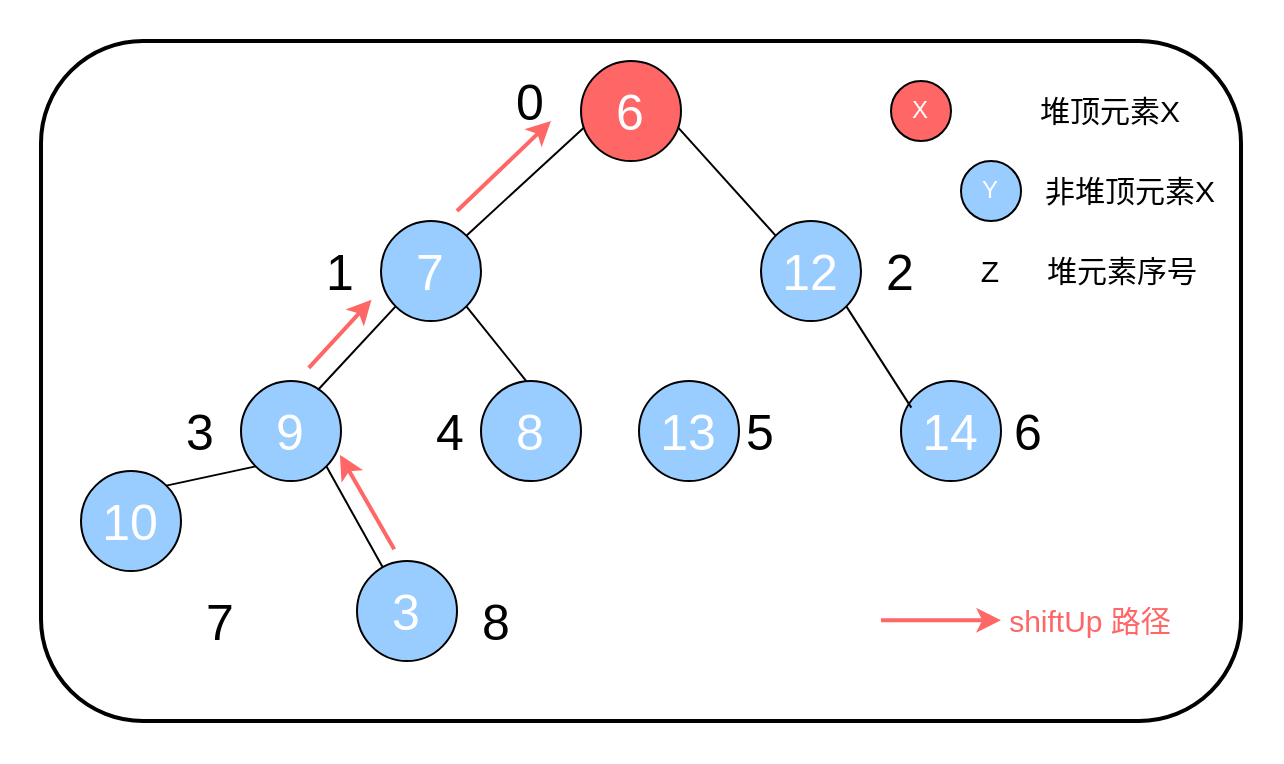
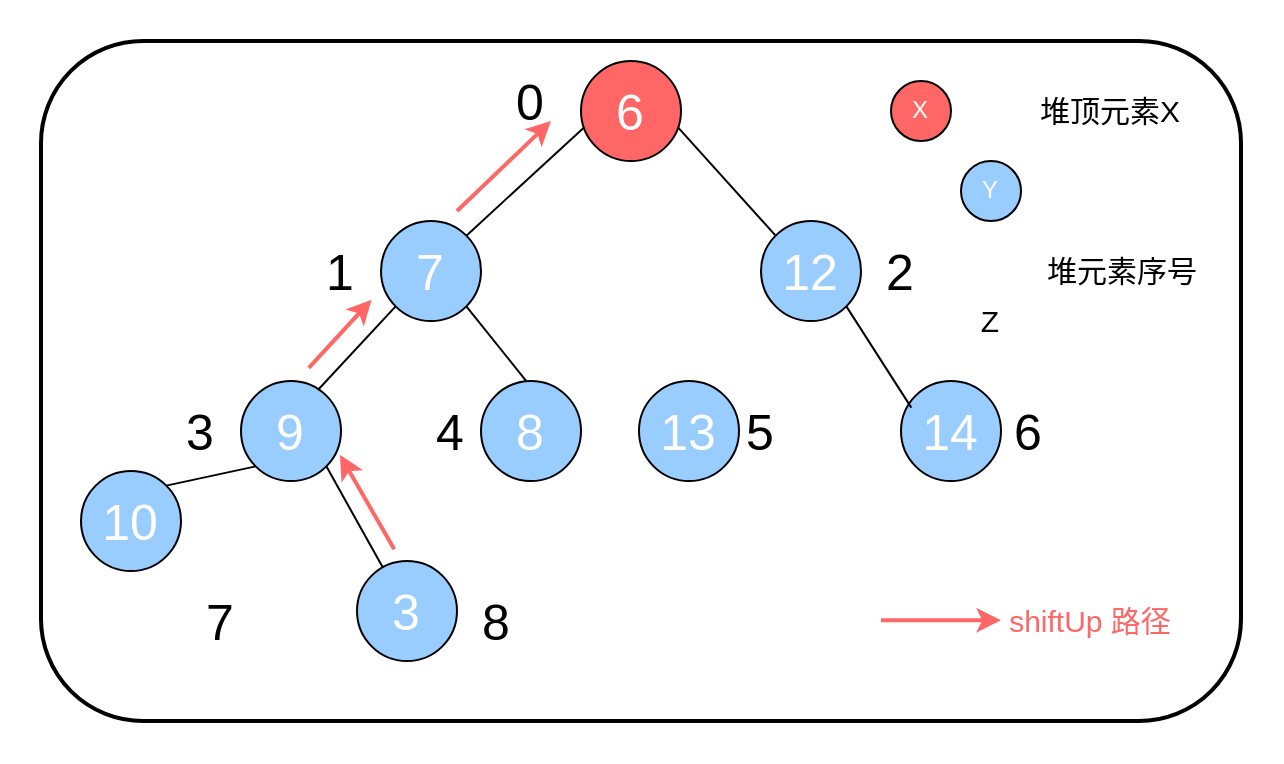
  <mxCell id="0" />
  <mxCell id="1" parent="0" />
  <mxCell id="2" value="" style="rounded=1;whiteSpace=wrap;html=1;fillColor=none;strokeWidth=2;" vertex="1" parent="1"><mxGeometry x="20" y="20" width="600" height="340" as="geometry" /></mxCell>
  <mxCell id="3" value="&lt;font style=&quot;font-size: 25px&quot; color=&quot;#ffffff&quot;&gt;6&lt;/font&gt;" style="ellipse;whiteSpace=wrap;html=1;aspect=fixed;fillColor=#FF6666;" vertex="1" parent="1"><mxGeometry x="290" y="30" width="50" height="50" as="geometry" /></mxCell>
  <mxCell id="4" value="&lt;font style=&quot;font-size: 25px&quot; color=&quot;#ffffff&quot;&gt;7&lt;/font&gt;" style="ellipse;whiteSpace=wrap;html=1;aspect=fixed;fillColor=#99CCFF;" vertex="1" parent="1"><mxGeometry x="190" y="110" width="50" height="50" as="geometry" /></mxCell>
  <mxCell id="5" value="&lt;font style=&quot;font-size: 25px&quot; color=&quot;#ffffff&quot;&gt;12&lt;/font&gt;" style="ellipse;whiteSpace=wrap;html=1;aspect=fixed;fillColor=#99CCFF;" vertex="1" parent="1"><mxGeometry x="380" y="110" width="50" height="50" as="geometry" /></mxCell>
  <mxCell id="6" value="&lt;font style=&quot;font-size: 25px&quot; color=&quot;#ffffff&quot;&gt;9&lt;/font&gt;" style="ellipse;whiteSpace=wrap;html=1;aspect=fixed;fillColor=#99CCFF;" vertex="1" parent="1"><mxGeometry x="120" y="190" width="50" height="50" as="geometry" /></mxCell>
  <mxCell id="7" value="&lt;font style=&quot;font-size: 25px&quot; color=&quot;#ffffff&quot;&gt;8&lt;/font&gt;" style="ellipse;whiteSpace=wrap;html=1;aspect=fixed;fillColor=#99CCFF;" vertex="1" parent="1"><mxGeometry x="240" y="190" width="50" height="50" as="geometry" /></mxCell>
  <mxCell id="8" value="&lt;font style=&quot;font-size: 25px&quot; color=&quot;#ffffff&quot;&gt;13&lt;/font&gt;" style="ellipse;whiteSpace=wrap;html=1;aspect=fixed;fillColor=#99CCFF;" vertex="1" parent="1"><mxGeometry x="319" y="190" width="50" height="50" as="geometry" /></mxCell>
  <mxCell id="9" value="&lt;font style=&quot;font-size: 25px&quot; color=&quot;#ffffff&quot;&gt;14&lt;/font&gt;" style="ellipse;whiteSpace=wrap;html=1;aspect=fixed;fillColor=#99CCFF;" vertex="1" parent="1"><mxGeometry x="450" y="190" width="50" height="50" as="geometry" /></mxCell>
  <mxCell id="10" value="&lt;font style=&quot;font-size: 25px&quot; color=&quot;#ffffff&quot;&gt;10&lt;/font&gt;" style="ellipse;whiteSpace=wrap;html=1;aspect=fixed;fillColor=#99CCFF;" vertex="1" parent="1"><mxGeometry x="40" y="235" width="50" height="50" as="geometry" /></mxCell>
  <mxCell id="11" value="" style="endArrow=none;html=1;entryX=0.025;entryY=0.669;entryDx=0;entryDy=0;entryPerimeter=0;exitX=1;exitY=0;exitDx=0;exitDy=0;" edge="1" parent="1" source="4" target="3"><mxGeometry width="50" height="50" relative="1" as="geometry"><mxPoint x="240" y="110" as="sourcePoint" /><mxPoint x="290" y="60" as="targetPoint" /></mxGeometry></mxCell>
  <mxCell id="12" value="" style="endArrow=none;html=1;entryX=0;entryY=0;entryDx=0;entryDy=0;exitX=0.97;exitY=0.663;exitDx=0;exitDy=0;exitPerimeter=0;" edge="1" parent="1" source="3" target="5"><mxGeometry width="50" height="50" relative="1" as="geometry"><mxPoint x="349.998" y="53.872" as="sourcePoint" /><mxPoint x="418.57" y="-10" as="targetPoint" /></mxGeometry></mxCell>
  <mxCell id="13" value="" style="endArrow=none;html=1;entryX=0;entryY=1;entryDx=0;entryDy=0;exitX=0.769;exitY=0.09;exitDx=0;exitDy=0;exitPerimeter=0;" edge="1" parent="1" source="6" target="4"><mxGeometry width="50" height="50" relative="1" as="geometry"><mxPoint x="99.998" y="183.872" as="sourcePoint" /><mxPoint x="168.57" y="120" as="targetPoint" /></mxGeometry></mxCell>
  <mxCell id="14" value="" style="endArrow=none;html=1;entryX=0;entryY=1;entryDx=0;entryDy=0;exitX=1;exitY=0;exitDx=0;exitDy=0;" edge="1" parent="1" source="10" target="6"><mxGeometry width="50" height="50" relative="1" as="geometry"><mxPoint x="50" y="241.82" as="sourcePoint" /><mxPoint x="88.872" y="199.998" as="targetPoint" /></mxGeometry></mxCell>
  <mxCell id="15" value="" style="endArrow=none;html=1;entryX=0.103;entryY=0.266;entryDx=0;entryDy=0;exitX=1;exitY=1;exitDx=0;exitDy=0;entryPerimeter=0;" edge="1" parent="1" source="5" target="9"><mxGeometry width="50" height="50" relative="1" as="geometry"><mxPoint x="460" y="140" as="sourcePoint" /><mxPoint x="518.822" y="204.172" as="targetPoint" /></mxGeometry></mxCell>
  <mxCell id="16" value="" style="endArrow=none;html=1;entryX=1;entryY=1;entryDx=0;entryDy=0;exitX=0.451;exitY=-0.002;exitDx=0;exitDy=0;exitPerimeter=0;" edge="1" parent="1" source="7" target="4"><mxGeometry width="50" height="50" relative="1" as="geometry"><mxPoint x="290.002" y="190.002" as="sourcePoint" /><mxPoint x="265.358" y="145.358" as="targetPoint" /></mxGeometry></mxCell>
  <mxCell id="17" value="&lt;font color=&quot;#ffffff&quot;&gt;X&lt;/font&gt;" style="ellipse;whiteSpace=wrap;html=1;aspect=fixed;fillColor=#FF6666;" vertex="1" parent="1"><mxGeometry x="445" y="40" width="30" height="30" as="geometry" /></mxCell>
  <mxCell id="18" value="&lt;font style=&quot;font-size: 15px&quot;&gt;堆顶元素X&lt;/font&gt;" style="text;html=1;strokeColor=none;fillColor=none;align=center;verticalAlign=middle;whiteSpace=wrap;rounded=0;" vertex="1" parent="1"><mxGeometry x="510" y="45" width="90" height="20" as="geometry" /></mxCell>
  <mxCell id="19" value="&lt;font color=&quot;#ffffff&quot;&gt;Y&lt;/font&gt;" style="ellipse;whiteSpace=wrap;html=1;aspect=fixed;fillColor=#99CCFF;" vertex="1" parent="1"><mxGeometry x="480" y="80" width="30" height="30" as="geometry" /></mxCell>
- <mxCell id="20" value="&lt;font style=&quot;font-size: 15px&quot;&gt;非堆顶元素X&lt;/font&gt;" style="text;html=1;strokeColor=none;fillColor=none;align=center;verticalAlign=middle;whiteSpace=wrap;rounded=0;" vertex="1" parent="1"><mxGeometry x="520" y="85" width="90" height="20" as="geometry" /></mxCell>
  <mxCell id="21" value="&lt;font style=&quot;font-size: 25px&quot;&gt;0&lt;/font&gt;" style="text;html=1;strokeColor=none;fillColor=none;align=center;verticalAlign=middle;whiteSpace=wrap;rounded=0;" vertex="1" parent="1"><mxGeometry x="245" y="40" width="40" height="20" as="geometry" /></mxCell>
  <mxCell id="22" value="&lt;font style=&quot;font-size: 25px&quot;&gt;1&lt;/font&gt;" style="text;html=1;strokeColor=none;fillColor=none;align=center;verticalAlign=middle;whiteSpace=wrap;rounded=0;" vertex="1" parent="1"><mxGeometry x="150" y="125" width="40" height="20" as="geometry" /></mxCell>
  <mxCell id="23" value="&lt;font style=&quot;font-size: 25px&quot;&gt;2&lt;/font&gt;" style="text;html=1;strokeColor=none;fillColor=none;align=center;verticalAlign=middle;whiteSpace=wrap;rounded=0;" vertex="1" parent="1"><mxGeometry x="430" y="125" width="40" height="20" as="geometry" /></mxCell>
  <mxCell id="24" value="&lt;font style=&quot;font-size: 25px&quot;&gt;3&lt;/font&gt;" style="text;html=1;strokeColor=none;fillColor=none;align=center;verticalAlign=middle;whiteSpace=wrap;rounded=0;" vertex="1" parent="1"><mxGeometry x="80" y="205" width="40" height="20" as="geometry" /></mxCell>
  <mxCell id="25" value="&lt;font style=&quot;font-size: 25px&quot;&gt;4&lt;/font&gt;" style="text;html=1;strokeColor=none;fillColor=none;align=center;verticalAlign=middle;whiteSpace=wrap;rounded=0;" vertex="1" parent="1"><mxGeometry x="205" y="205" width="40" height="20" as="geometry" /></mxCell>
  <mxCell id="26" value="&lt;font style=&quot;font-size: 25px&quot;&gt;5&lt;/font&gt;" style="text;html=1;strokeColor=none;fillColor=none;align=center;verticalAlign=middle;whiteSpace=wrap;rounded=0;" vertex="1" parent="1"><mxGeometry x="360" y="205" width="40" height="20" as="geometry" /></mxCell>
  <mxCell id="27" value="&lt;font style=&quot;font-size: 25px&quot;&gt;6&lt;/font&gt;" style="text;html=1;strokeColor=none;fillColor=none;align=center;verticalAlign=middle;whiteSpace=wrap;rounded=0;" vertex="1" parent="1"><mxGeometry x="494" y="205" width="40" height="20" as="geometry" /></mxCell>
  <mxCell id="28" value="&lt;font style=&quot;font-size: 25px&quot;&gt;7&lt;/font&gt;" style="text;html=1;strokeColor=none;fillColor=none;align=center;verticalAlign=middle;whiteSpace=wrap;rounded=0;" vertex="1" parent="1"><mxGeometry x="90" y="300" width="40" height="20" as="geometry" /></mxCell>
- <mxCell id="29" value="&lt;font style=&quot;font-size: 15px&quot;&gt;Z&lt;/font&gt;" style="text;html=1;strokeColor=none;fillColor=none;align=center;verticalAlign=middle;whiteSpace=wrap;rounded=0;" vertex="1" parent="1"><mxGeometry x="480" y="125" width="30" height="20" as="geometry" /></mxCell>
+ <mxCell id="29" value="&lt;font style=&quot;font-size: 15px&quot;&gt;Z&lt;/font&gt;" style="text;html=1;strokeColor=none;fillColor=none;align=center;verticalAlign=middle;whiteSpace=wrap;rounded=0;" vertex="1" parent="1"><mxGeometry x="480" y="150" width="30" height="20" as="geometry" /></mxCell>
  <mxCell id="30" value="&lt;font style=&quot;font-size: 15px&quot;&gt;堆元素序号&lt;/font&gt;" style="text;html=1;strokeColor=none;fillColor=none;align=center;verticalAlign=middle;whiteSpace=wrap;rounded=0;" vertex="1" parent="1"><mxGeometry x="516" y="125" width="90" height="20" as="geometry" /></mxCell>
  <mxCell id="31" value="&lt;font style=&quot;font-size: 25px&quot; color=&quot;#ffffff&quot;&gt;3&lt;/font&gt;" style="ellipse;whiteSpace=wrap;html=1;aspect=fixed;fillColor=#99CCFF;" vertex="1" parent="1"><mxGeometry x="178" y="280" width="50" height="50" as="geometry" /></mxCell>
  <mxCell id="32" value="" style="endArrow=none;html=1;entryX=1;entryY=1;entryDx=0;entryDy=0;" edge="1" parent="1" source="31" target="6"><mxGeometry width="50" height="50" relative="1" as="geometry"><mxPoint x="129.998" y="300.002" as="sourcePoint" /><mxPoint x="174.642" y="245.358" as="targetPoint" /></mxGeometry></mxCell>
  <mxCell id="33" value="&lt;font style=&quot;font-size: 25px&quot;&gt;8&lt;/font&gt;" style="text;html=1;strokeColor=none;fillColor=none;align=center;verticalAlign=middle;whiteSpace=wrap;rounded=0;" vertex="1" parent="1"><mxGeometry x="228" y="300" width="40" height="20" as="geometry" /></mxCell>
  <mxCell id="34" value="" style="endArrow=classic;html=1;strokeWidth=2;strokeColor=#FF6666;" edge="1" parent="1"><mxGeometry width="50" height="50" relative="1" as="geometry"><mxPoint x="440" y="309.66" as="sourcePoint" /><mxPoint x="500" y="309.66" as="targetPoint" /></mxGeometry></mxCell>
  <mxCell id="35" value="&lt;font style=&quot;font-size: 15px&quot; color=&quot;#ff6666&quot;&gt;shiftUp 路径&lt;/font&gt;" style="text;html=1;strokeColor=none;fillColor=none;align=center;verticalAlign=middle;whiteSpace=wrap;rounded=0;" vertex="1" parent="1"><mxGeometry x="490" y="300" width="110" height="20" as="geometry" /></mxCell>
  <mxCell id="36" value="" style="endArrow=classic;html=1;strokeColor=#FF6666;strokeWidth=2;entryX=0.557;entryY=1.218;entryDx=0;entryDy=0;entryPerimeter=0;jumpSize=2;" edge="1" parent="1"><mxGeometry width="50" height="50" relative="1" as="geometry"><mxPoint x="153.9" y="183.45" as="sourcePoint" /><mxPoint x="185.28" y="149.36" as="targetPoint" /></mxGeometry></mxCell>
  <mxCell id="37" value="" style="endArrow=classic;html=1;strokeColor=#FF6666;strokeWidth=2;entryX=0.989;entryY=0.739;entryDx=0;entryDy=0;entryPerimeter=0;jumpSize=2;" edge="1" parent="1" target="6"><mxGeometry width="50" height="50" relative="1" as="geometry"><mxPoint x="196.62" y="274.09" as="sourcePoint" /><mxPoint x="228" y="240" as="targetPoint" /></mxGeometry></mxCell>
  <mxCell id="38" value="" style="endArrow=classic;html=1;strokeColor=#FF6666;strokeWidth=2;entryX=0.75;entryY=1;entryDx=0;entryDy=0;jumpSize=2;" edge="1" parent="1" target="21"><mxGeometry width="50" height="50" relative="1" as="geometry"><mxPoint x="228" y="105" as="sourcePoint" /><mxPoint x="259.38" y="70.91" as="targetPoint" /></mxGeometry></mxCell>
